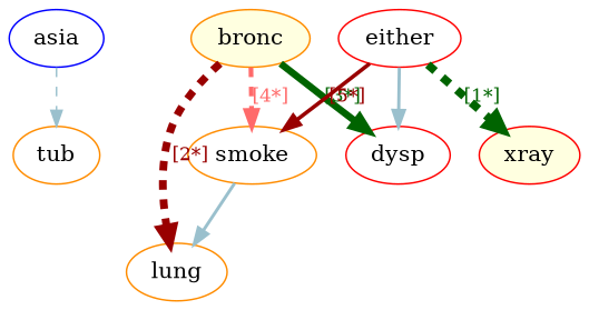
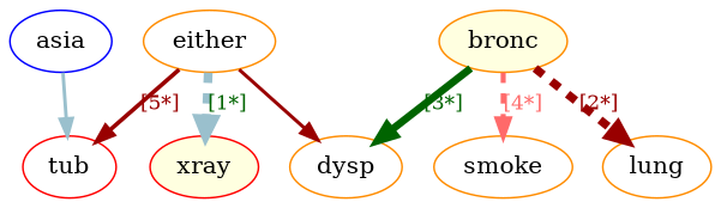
  digraph {
    splines=true
    node [color=darkorange fillcolor=white style=filled]
    edge [color=lightblue3 style=dashed fontsize=12 labelfloat=true]
    n1 [color=blue label=asia]
-   n2 [label=tub]
+   n2 [color=red label=tub]
    n3 [fillcolor=lightyellow label=bronc]
-   n4 [color=red label=dysp]
+   n4 [label=dysp]
    n5 [label=smoke]
    n6 [label=lung]
-   n7 [color=red label=either]
+   n7 [label=either]
    n8 [color=red fillcolor=lightyellow label=xray]
-   n1 -> n2 [fontsize="" labelfloat=""]
+   n1 -> n2 [style=bold fontsize="" labelfloat=""]
    n3 -> n4 [color=darkgreen fontcolor=darkgreen label="[3*]  " penwidth=4.38 style=bold]
    n3 -> n5 [color=indianred1 fontcolor=indianred1 label="[4*]  " penwidth=2.92]
    n3 -> n6 [color="#990000" fontcolor="#990000" label="[2*]  " penwidth=4.84]
-   n5 -> n6 [style=bold fontsize="" labelfloat=""]
-   n7 -> n5 [color="#990000" fontcolor="#990000" label="[5*]  " penwidth=2.42 style=bold]
-   n7 -> n4 [style=bold fontsize="" labelfloat=""]
-   n7 -> n8 [color=darkgreen fontcolor=darkgreen label="[1*]  " penwidth=5.12]
+   n7 -> n2 [color="#990000" fontcolor="#990000" label="[5*]  " penwidth=2.42 style=bold]
+   n7 -> n4 [color="#990000" style=bold fontsize="" labelfloat=""]
+   n7 -> n8 [fontcolor=darkgreen label="[1*]  " penwidth=5.12]
  }
